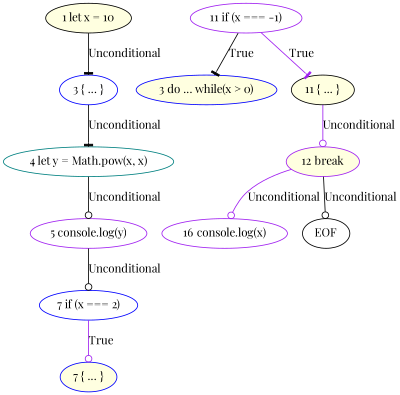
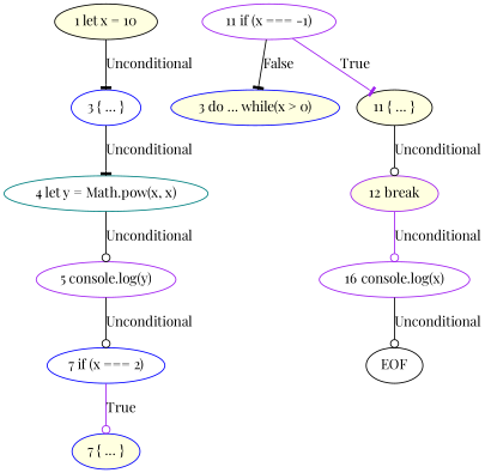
  digraph {
    fontname="Playfair Display"
    node [color=blue fillcolor=white fontname="Playfair Display" style=filled]
    edge [arrowhead=odot color=black fontname="Playfair Display"]
    n1 [color=black fillcolor=lightyellow label="1 let x = 10"]
    n2 [label="3 { ... }"]
    n3 [color=teal label="4 let y = Math.pow(x, x)"]
    n4 [fillcolor=lightyellow label="3 do ... while(x > 0)"]
    n5 [color=purple label="16 console.log(x)"]
    n6 [color=black label=EOF]
    n7 [color=purple label="5 console.log(y)"]
    n8 [label="7 if (x === 2)"]
    n9 [fillcolor=lightyellow label="7 { ... }"]
    n10 [color=purple label="11 if (x === -1)"]
    n11 [color=black fillcolor=lightyellow label="11 { ... }"]
    n12 [color=purple fillcolor=lightyellow label="12 break"]
    n1 -> n2 [arrowhead=tee label=Unconditional]
    n2 -> n3 [arrowhead=tee label=Unconditional]
    n3 -> n7 [label=Unconditional]
-   n12 -> n6 [label=Unconditional]
+   n5 -> n6 [label=Unconditional]
    n7 -> n8 [label=Unconditional]
    n8 -> n9 [color=purple label=True]
-   n10 -> n4 [arrowhead=tee label=True]
+   n10 -> n4 [arrowhead=tee label=False]
    n10 -> n11 [arrowhead=tee color=purple label=True]
-   n11 -> n12 [color=purple label=Unconditional]
+   n11 -> n12 [label=Unconditional]
    n12 -> n5 [color=purple label=Unconditional]
  }
